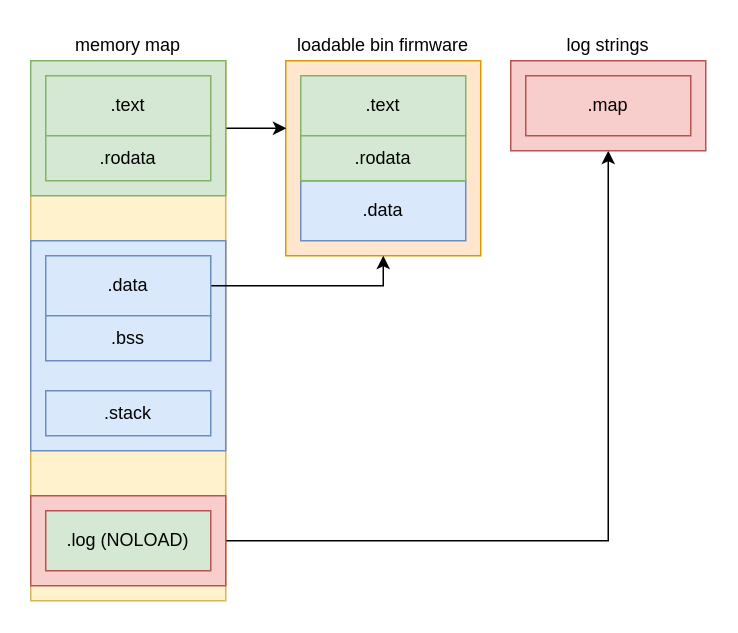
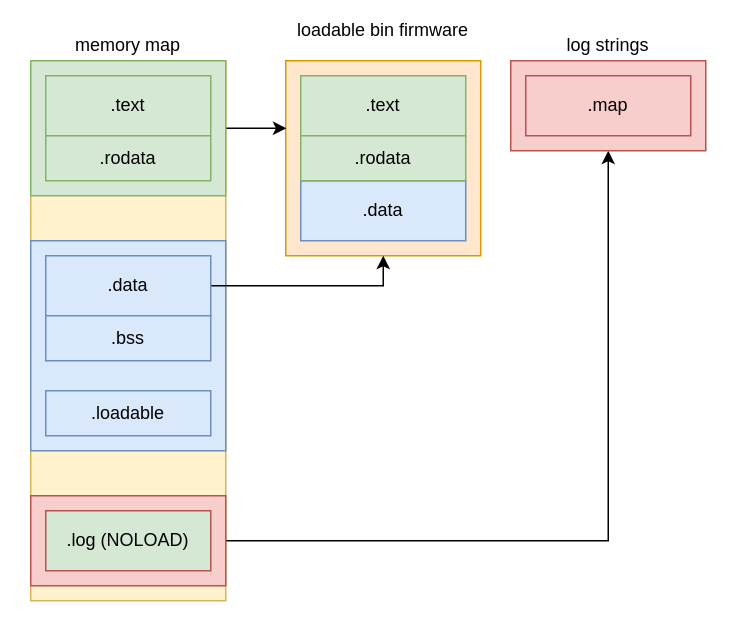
  <mxCell id="0" />
  <mxCell id="1" parent="0" />
  <mxCell id="2" value="" style="rounded=0;whiteSpace=wrap;html=1;fillColor=#ffe6cc;strokeColor=#d79b00;" vertex="1" parent="1"><mxGeometry x="190" y="40" width="130" height="130" as="geometry" /></mxCell>
  <mxCell id="3" value="" style="rounded=0;whiteSpace=wrap;html=1;fillColor=#fff2cc;strokeColor=#d6b656;" vertex="1" parent="1"><mxGeometry x="20" y="40" width="130" height="360" as="geometry" /></mxCell>
  <mxCell id="4" style="edgeStyle=orthogonalEdgeStyle;rounded=0;orthogonalLoop=1;jettySize=auto;html=1;exitX=1;exitY=0.5;exitDx=0;exitDy=0;entryX=0.5;entryY=1;entryDx=0;entryDy=0;" edge="1" parent="1" source="5" target="21"><mxGeometry relative="1" as="geometry" /></mxCell>
  <mxCell id="5" value="" style="rounded=0;whiteSpace=wrap;html=1;fillColor=#f8cecc;strokeColor=#b85450;" vertex="1" parent="1"><mxGeometry x="20" y="330" width="130" height="60" as="geometry" /></mxCell>
  <mxCell id="6" value="" style="rounded=0;whiteSpace=wrap;html=1;fillColor=#dae8fc;strokeColor=#6c8ebf;" vertex="1" parent="1"><mxGeometry x="20" y="160" width="130" height="140" as="geometry" /></mxCell>
  <mxCell id="7" style="edgeStyle=orthogonalEdgeStyle;rounded=0;orthogonalLoop=1;jettySize=auto;html=1;exitX=1;exitY=0.5;exitDx=0;exitDy=0;entryX=0.003;entryY=0.346;entryDx=0;entryDy=0;entryPerimeter=0;" edge="1" parent="1" source="8" target="2"><mxGeometry relative="1" as="geometry" /></mxCell>
  <mxCell id="8" value="" style="rounded=0;whiteSpace=wrap;html=1;fillColor=#d5e8d4;strokeColor=#82b366;" vertex="1" parent="1"><mxGeometry x="20" y="40" width="130" height="90" as="geometry" /></mxCell>
  <mxCell id="9" value="memory map" style="text;html=1;strokeColor=none;fillColor=none;align=center;verticalAlign=middle;whiteSpace=wrap;rounded=0;" vertex="1" parent="1"><mxGeometry x="20" y="20" width="130" height="20" as="geometry" /></mxCell>
  <mxCell id="10" value=".text" style="rounded=0;whiteSpace=wrap;html=1;fillColor=#d5e8d4;strokeColor=#82b366;" vertex="1" parent="1"><mxGeometry x="30" y="50" width="110" height="40" as="geometry" /></mxCell>
  <mxCell id="11" style="edgeStyle=orthogonalEdgeStyle;rounded=0;orthogonalLoop=1;jettySize=auto;html=1;exitX=1;exitY=0.5;exitDx=0;exitDy=0;entryX=0.5;entryY=1;entryDx=0;entryDy=0;" edge="1" parent="1" source="12" target="2"><mxGeometry relative="1" as="geometry" /></mxCell>
  <mxCell id="12" value=".data" style="rounded=0;whiteSpace=wrap;html=1;fillColor=#dae8fc;strokeColor=#6c8ebf;" vertex="1" parent="1"><mxGeometry x="30" y="170" width="110" height="40" as="geometry" /></mxCell>
  <mxCell id="13" value=".log (NOLOAD)" style="rounded=0;whiteSpace=wrap;html=1;fillColor=#d5e8d4;strokeColor=#b85450;" vertex="1" parent="1"><mxGeometry x="30" y="340" width="110" height="40" as="geometry" /></mxCell>
  <mxCell id="14" value=".rodata" style="rounded=0;whiteSpace=wrap;html=1;fillColor=#d5e8d4;strokeColor=#82b366;" vertex="1" parent="1"><mxGeometry x="30" y="90" width="110" height="30" as="geometry" /></mxCell>
  <mxCell id="15" value=".bss" style="rounded=0;whiteSpace=wrap;html=1;fillColor=#dae8fc;strokeColor=#6c8ebf;" vertex="1" parent="1"><mxGeometry x="30" y="210" width="110" height="30" as="geometry" /></mxCell>
- <mxCell id="16" value=".stack" style="rounded=0;whiteSpace=wrap;html=1;fillColor=#dae8fc;strokeColor=#6c8ebf;" vertex="1" parent="1"><mxGeometry x="30" y="260" width="110" height="30" as="geometry" /></mxCell>
+ <mxCell id="16" value=".loadable" style="rounded=0;whiteSpace=wrap;html=1;fillColor=#dae8fc;strokeColor=#6c8ebf;" vertex="1" parent="1"><mxGeometry x="30" y="260" width="110" height="30" as="geometry" /></mxCell>
  <mxCell id="17" value=".text" style="rounded=0;whiteSpace=wrap;html=1;fillColor=#d5e8d4;strokeColor=#82b366;" vertex="1" parent="1"><mxGeometry x="200" y="50" width="110" height="40" as="geometry" /></mxCell>
  <mxCell id="18" value=".data" style="rounded=0;whiteSpace=wrap;html=1;fillColor=#dae8fc;strokeColor=#6c8ebf;" vertex="1" parent="1"><mxGeometry x="200" y="120" width="110" height="40" as="geometry" /></mxCell>
  <mxCell id="19" value=".rodata" style="rounded=0;whiteSpace=wrap;html=1;fillColor=#d5e8d4;strokeColor=#82b366;" vertex="1" parent="1"><mxGeometry x="200" y="90" width="110" height="30" as="geometry" /></mxCell>
- <mxCell id="20" value="loadable bin firmware" style="text;html=1;strokeColor=none;fillColor=none;align=center;verticalAlign=middle;whiteSpace=wrap;rounded=0;" vertex="1" parent="1"><mxGeometry x="190" y="20" width="130" height="20" as="geometry" /></mxCell>
+ <mxCell id="20" value="loadable bin firmware" style="text;html=1;strokeColor=none;fillColor=none;align=center;verticalAlign=middle;whiteSpace=wrap;rounded=0;" vertex="1" parent="1"><mxGeometry x="190" y="10" width="130" height="20" as="geometry" /></mxCell>
  <mxCell id="21" value="" style="rounded=0;whiteSpace=wrap;html=1;fillColor=#f8cecc;strokeColor=#b85450;" vertex="1" parent="1"><mxGeometry x="340" y="40" width="130" height="60" as="geometry" /></mxCell>
  <mxCell id="22" value=".map" style="rounded=0;whiteSpace=wrap;html=1;fillColor=#f8cecc;strokeColor=#b85450;" vertex="1" parent="1"><mxGeometry x="350" y="50" width="110" height="40" as="geometry" /></mxCell>
  <mxCell id="23" value="log strings" style="text;html=1;strokeColor=none;fillColor=none;align=center;verticalAlign=middle;whiteSpace=wrap;rounded=0;" vertex="1" parent="1"><mxGeometry x="340" y="20" width="130" height="20" as="geometry" /></mxCell>
